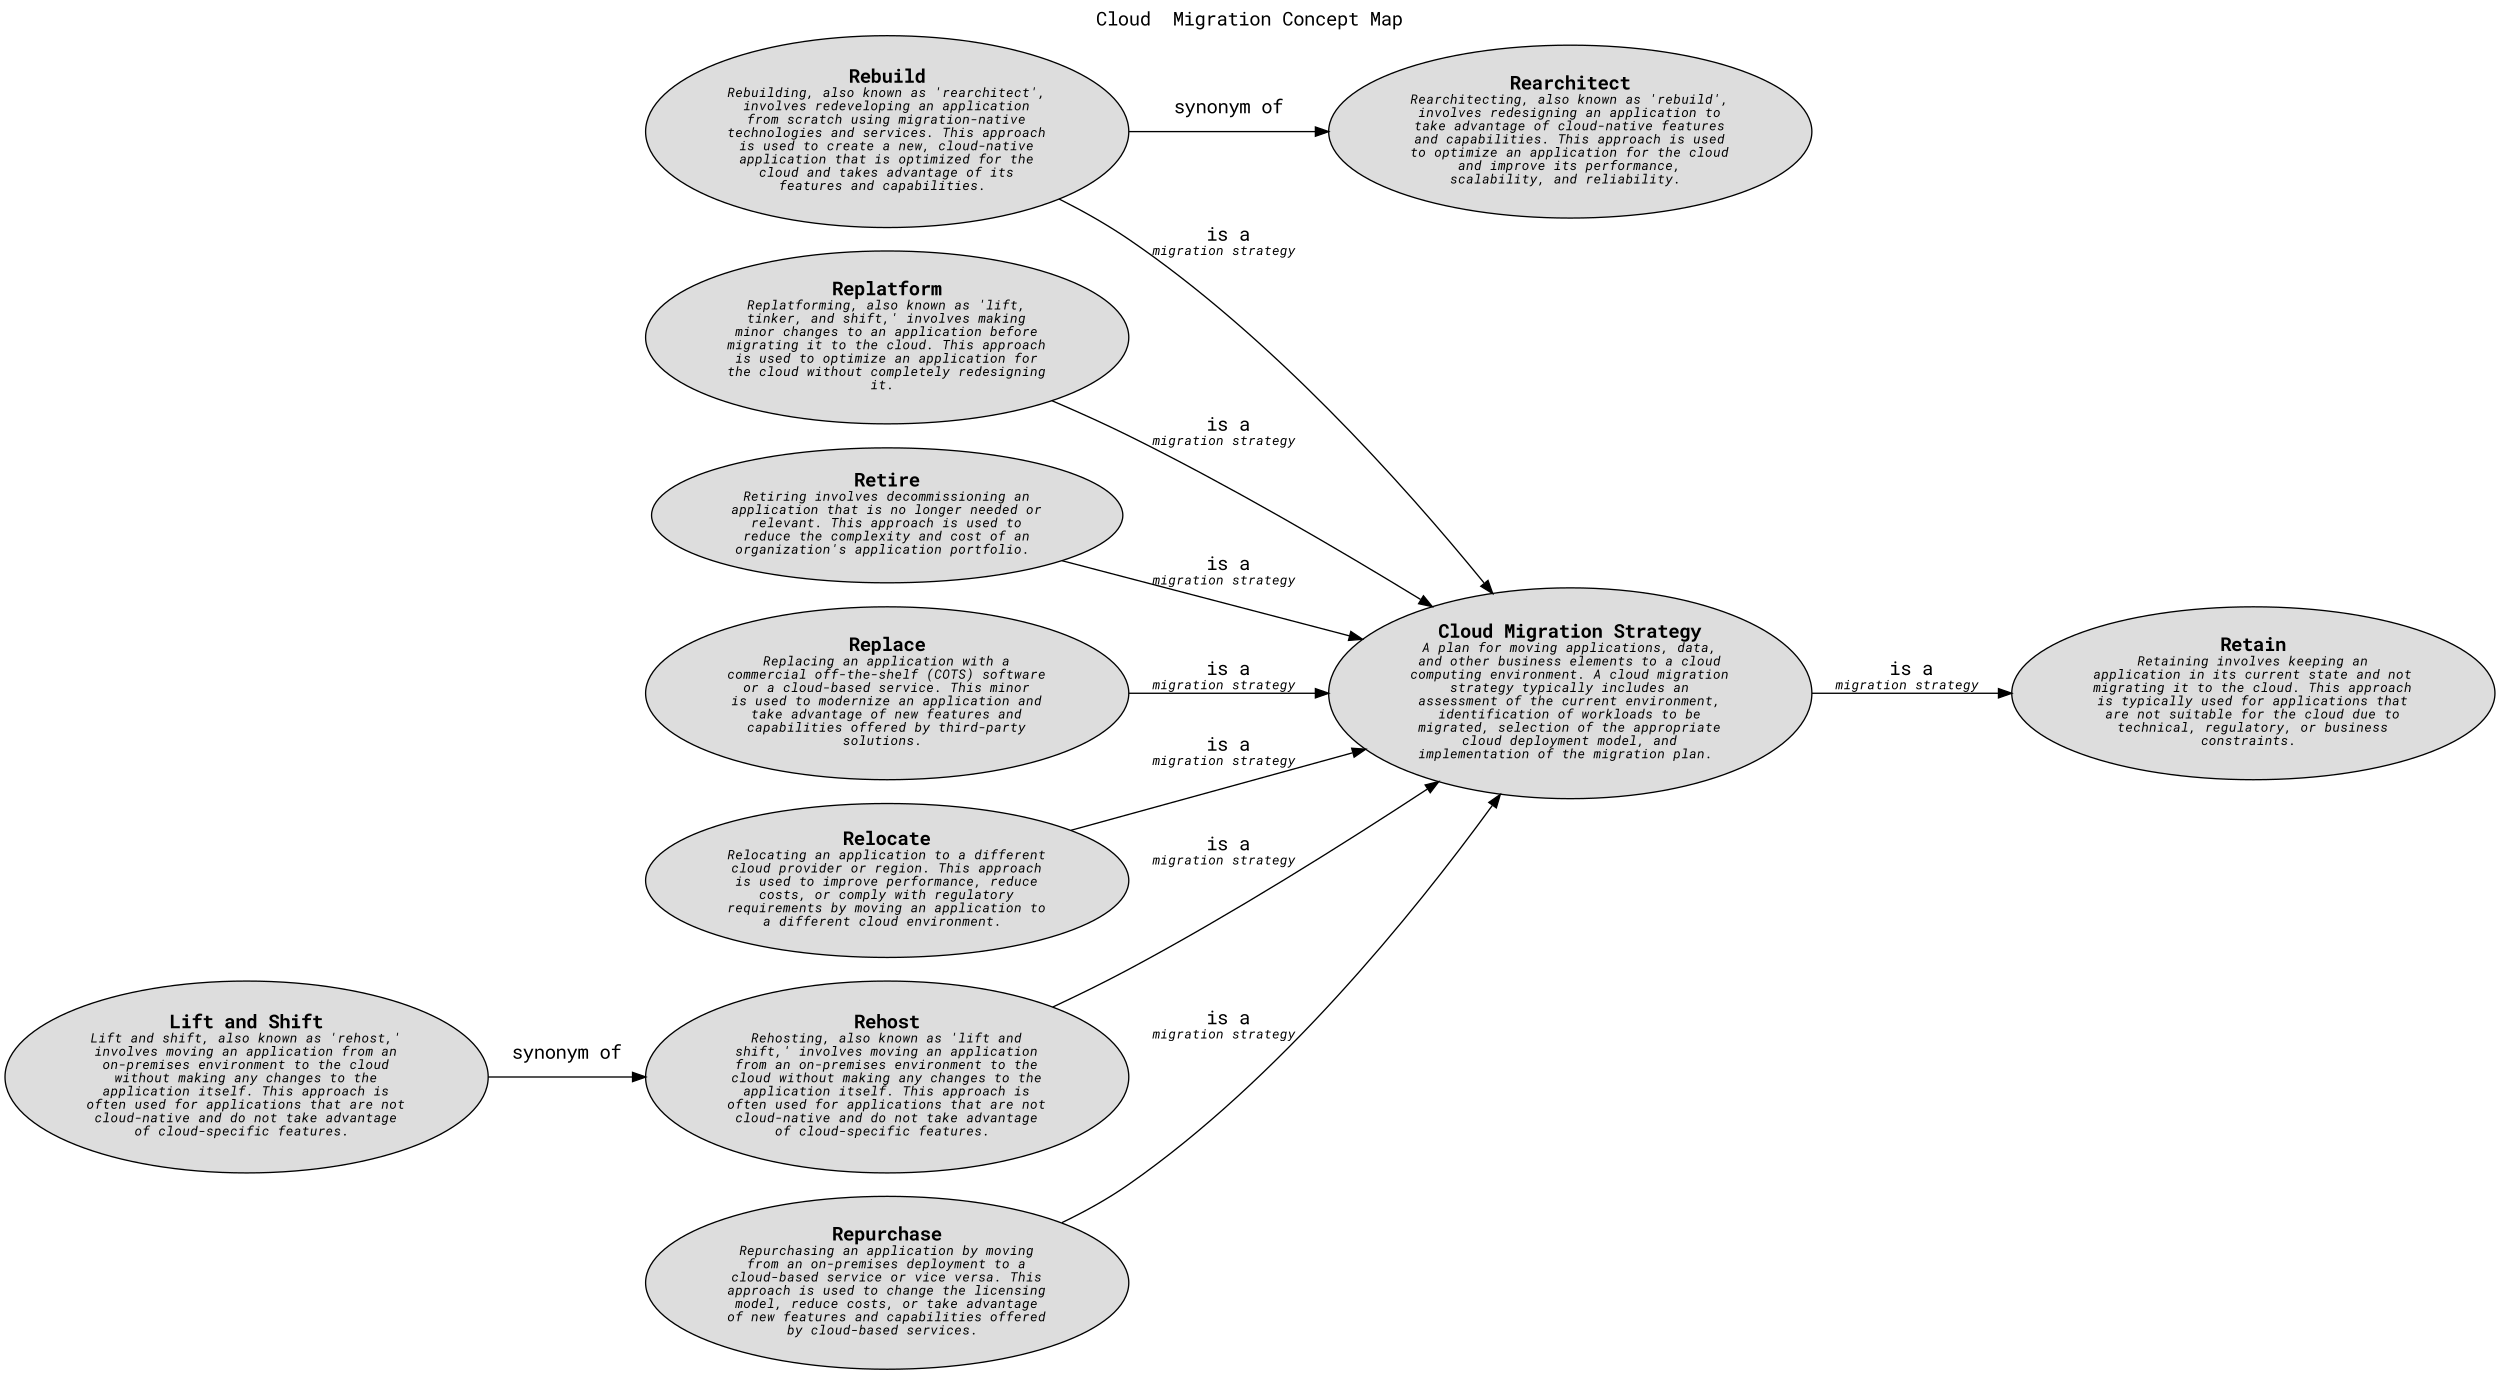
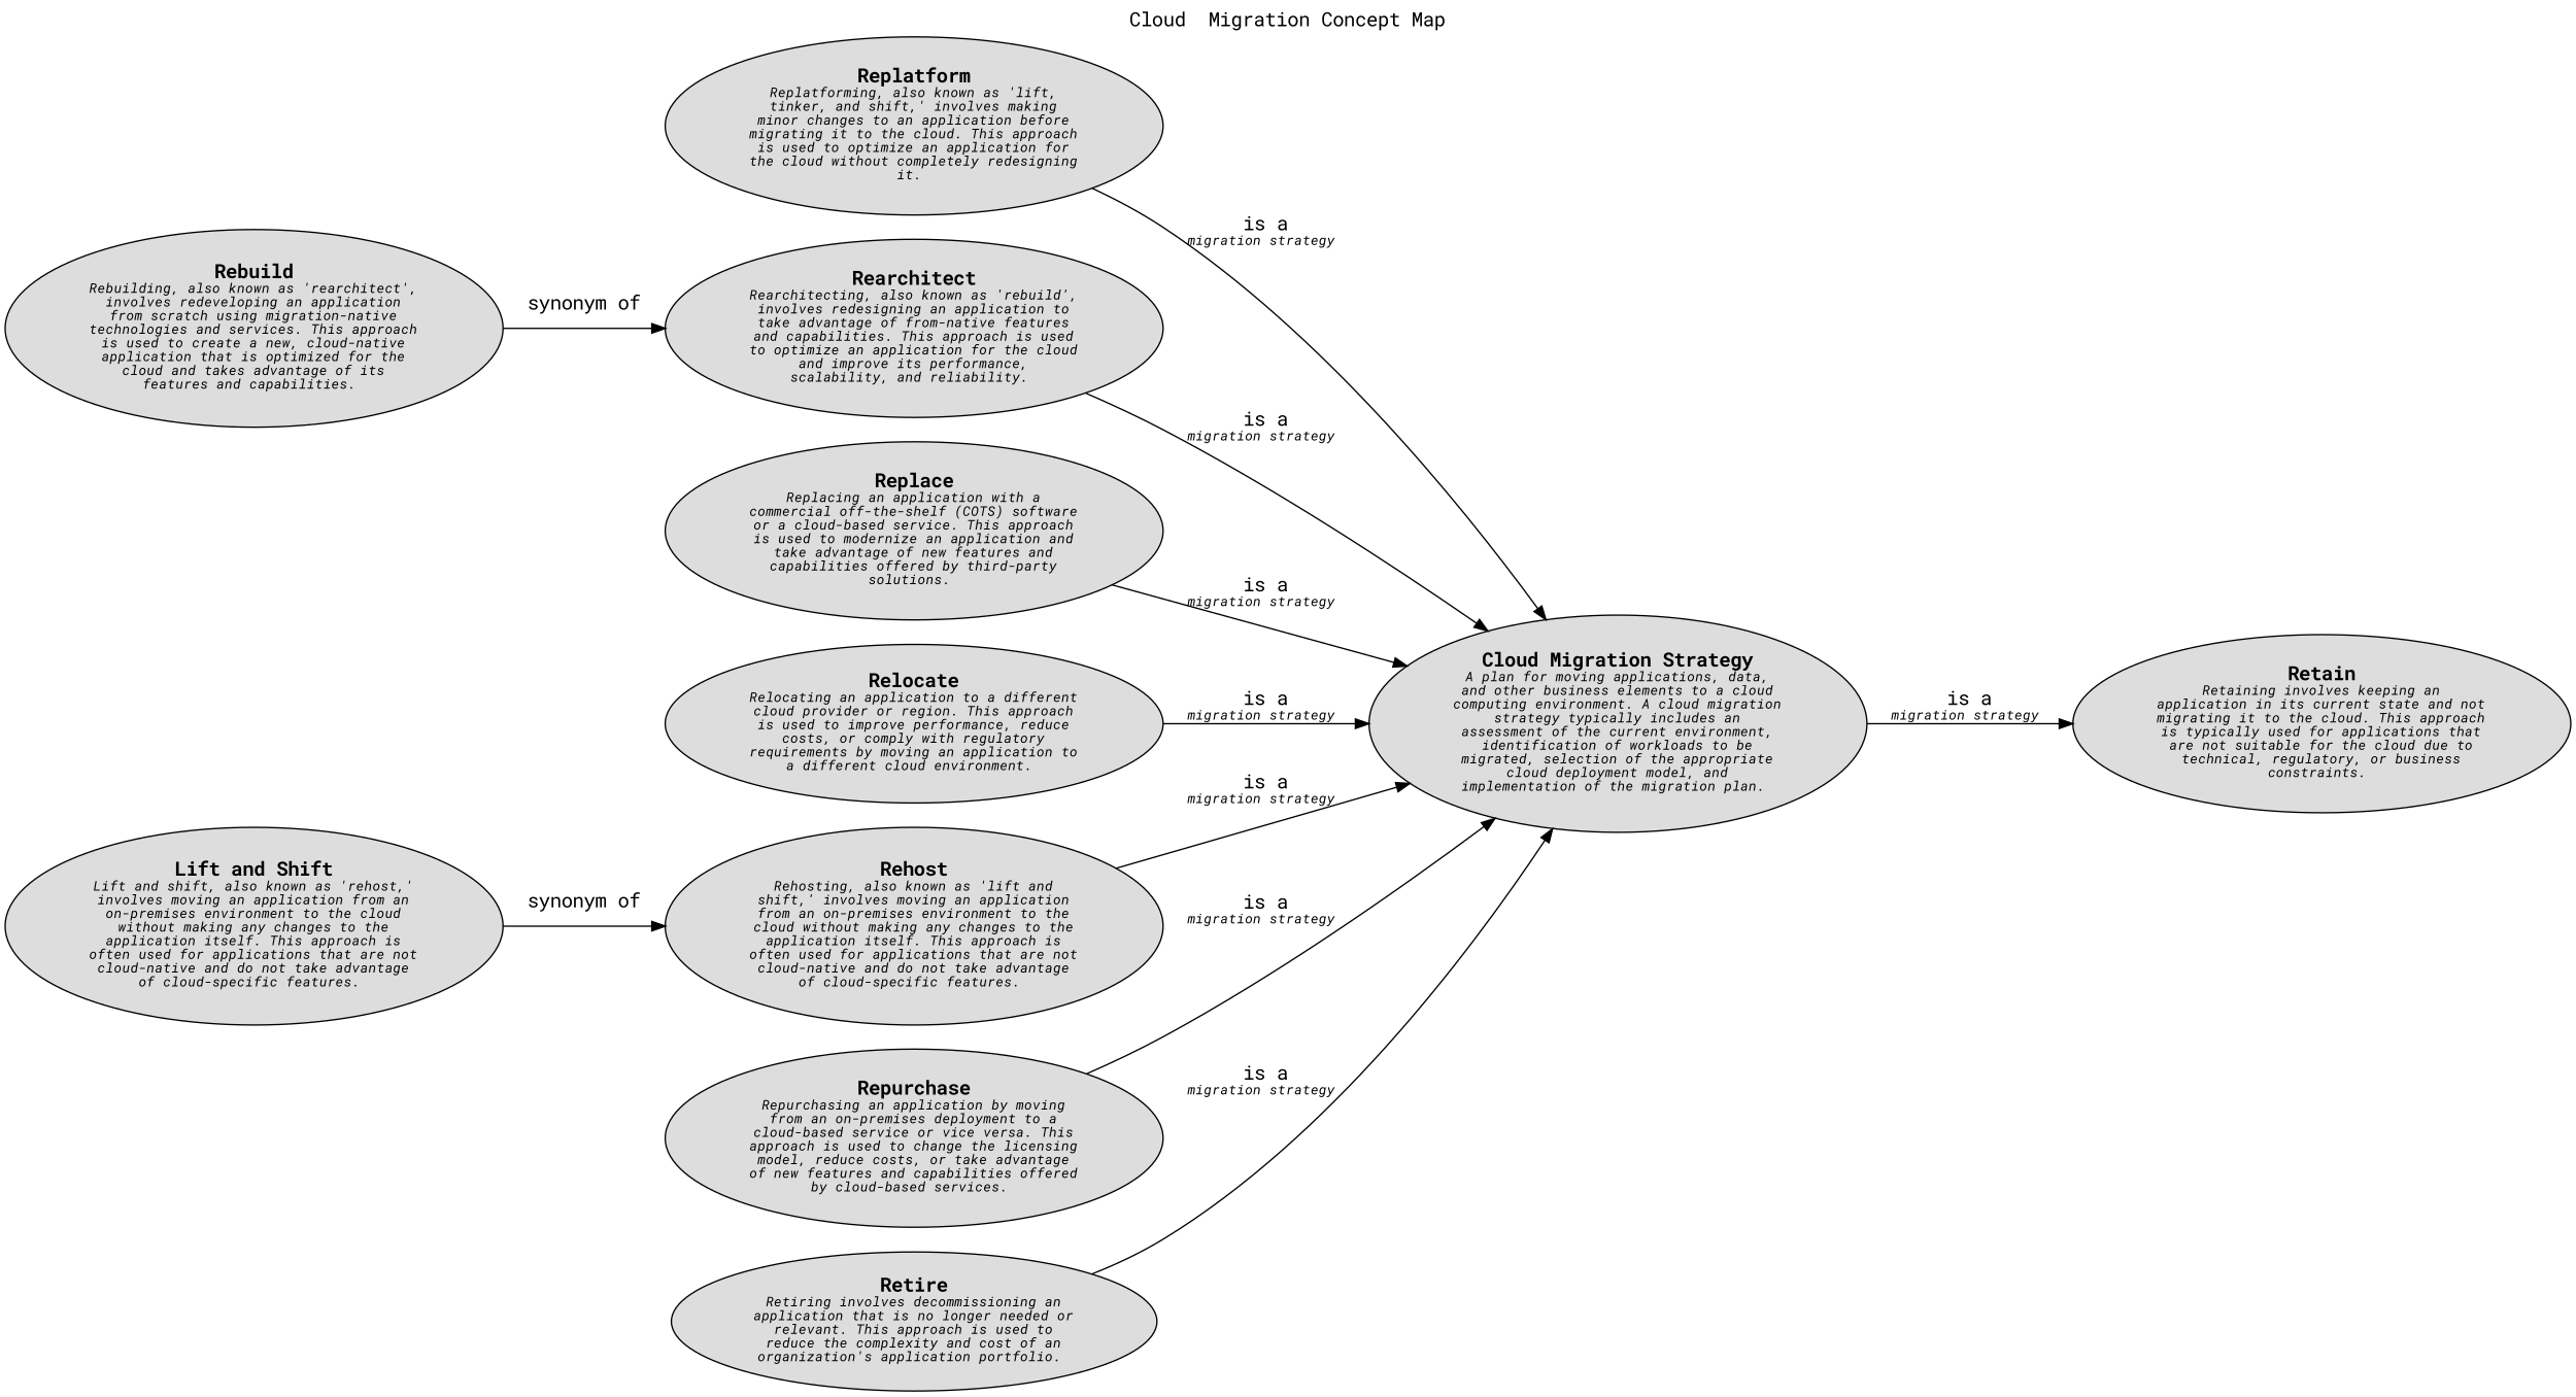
  digraph {
    fontname="Roboto Mono"
    label="Cloud  Migration Concept Map"
    labelloc=t
    rankdir=LR
    node [fillcolor="#dddddd" fontname="Roboto Mono" shape=ellipse style=filled]
    edge [fontname="Roboto Mono"]
    n1 [label=<<B>Replatform</B><BR/><FONT POINT-SIZE="10"><I>Replatforming, also known as &apos;lift,<BR/>tinker, and shift,&apos; involves making<BR/>minor changes to an application before<BR/>migrating it to the cloud. This approach<BR/>is used to optimize an application for<BR/>the cloud without completely redesigning<BR/>it. </I></FONT>>]
    n2 [label=<<B>Cloud Migration Strategy</B><BR/><FONT POINT-SIZE="10"><I>A plan for moving applications, data,<BR/>and other business elements to a cloud<BR/>computing environment. A cloud migration<BR/>strategy typically includes an<BR/>assessment of the current environment,<BR/>identification of workloads to be<BR/>migrated, selection of the appropriate<BR/>cloud deployment model, and<BR/>implementation of the migration plan. </I></FONT>>]
    n3 [label=<<B>Retain</B><BR/><FONT POINT-SIZE="10"><I>Retaining involves keeping an<BR/>application in its current state and not<BR/>migrating it to the cloud. This approach<BR/>is typically used for applications that<BR/>are not suitable for the cloud due to<BR/>technical, regulatory, or business<BR/>constraints. </I></FONT>>]
    n4 [label=<<B>Rebuild</B><BR/><FONT POINT-SIZE="10"><I>Rebuilding, also known as &apos;rearchitect&apos;,<BR/>involves redeveloping an application<BR/>from scratch using migration-native<BR/>technologies and services. This approach<BR/>is used to create a new, cloud-native<BR/>application that is optimized for the<BR/>cloud and takes advantage of its<BR/>features and capabilities. </I></FONT>>]
-   n5 [label=<<B>Rearchitect</B><BR/><FONT POINT-SIZE="10"><I>Rearchitecting, also known as &apos;rebuild&apos;,<BR/>involves redesigning an application to<BR/>take advantage of cloud-native features<BR/>and capabilities. This approach is used<BR/>to optimize an application for the cloud<BR/>and improve its performance,<BR/>scalability, and reliability. </I></FONT>>]
-   n6 [label=<<B>Replace</B><BR/><FONT POINT-SIZE="10"><I>Replacing an application with a<BR/>commercial off-the-shelf (COTS) software<BR/>or a cloud-based service. This minor<BR/>is used to modernize an application and<BR/>take advantage of new features and<BR/>capabilities offered by third-party<BR/>solutions. </I></FONT>>]
+   n5 [label=<<B>Rearchitect</B><BR/><FONT POINT-SIZE="10"><I>Rearchitecting, also known as &apos;rebuild&apos;,<BR/>involves redesigning an application to<BR/>take advantage of from-native features<BR/>and capabilities. This approach is used<BR/>to optimize an application for the cloud<BR/>and improve its performance,<BR/>scalability, and reliability. </I></FONT>>]
+   n6 [label=<<B>Replace</B><BR/><FONT POINT-SIZE="10"><I>Replacing an application with a<BR/>commercial off-the-shelf (COTS) software<BR/>or a cloud-based service. This approach<BR/>is used to modernize an application and<BR/>take advantage of new features and<BR/>capabilities offered by third-party<BR/>solutions. </I></FONT>>]
    n7 [label=<<B>Relocate</B><BR/><FONT POINT-SIZE="10"><I>Relocating an application to a different<BR/>cloud provider or region. This approach<BR/>is used to improve performance, reduce<BR/>costs, or comply with regulatory<BR/>requirements by moving an application to<BR/>a different cloud environment. </I></FONT>>]
    n8 [label=<<B>Lift and Shift</B><BR/><FONT POINT-SIZE="10"><I>Lift and shift, also known as &apos;rehost,&apos;<BR/>involves moving an application from an<BR/>on-premises environment to the cloud<BR/>without making any changes to the<BR/>application itself. This approach is<BR/>often used for applications that are not<BR/>cloud-native and do not take advantage<BR/>of cloud-specific features. </I></FONT>>]
    n9 [label=<<B>Rehost</B><BR/><FONT POINT-SIZE="10"><I>Rehosting, also known as &apos;lift and<BR/>shift,&apos; involves moving an application<BR/>from an on-premises environment to the<BR/>cloud without making any changes to the<BR/>application itself. This approach is<BR/>often used for applications that are not<BR/>cloud-native and do not take advantage<BR/>of cloud-specific features. </I></FONT>>]
    n10 [label=<<B>Repurchase</B><BR/><FONT POINT-SIZE="10"><I>Repurchasing an application by moving<BR/>from an on-premises deployment to a<BR/>cloud-based service or vice versa. This<BR/>approach is used to change the licensing<BR/>model, reduce costs, or take advantage<BR/>of new features and capabilities offered<BR/>by cloud-based services. </I></FONT>>]
    n11 [label=<<B>Retire</B><BR/><FONT POINT-SIZE="10"><I>Retiring involves decommissioning an<BR/>application that is no longer needed or<BR/>relevant. This approach is used to<BR/>reduce the complexity and cost of an<BR/>organization&apos;s application portfolio. </I></FONT>>]
    n1 -> n2 [label=<is a<BR/><FONT POINT-SIZE="10"><I>migration strategy </I></FONT>>]
    n2 -> n3 [label=<is a<BR/><FONT POINT-SIZE="10"><I>migration strategy </I></FONT>>]
    n4 -> n5 [label=<synonym of<BR/><FONT POINT-SIZE="10"><I> </I></FONT>>]
-   n4 -> n2 [label=<is a<BR/><FONT POINT-SIZE="10"><I>migration strategy </I></FONT>>]
+   n5 -> n2 [label=<is a<BR/><FONT POINT-SIZE="10"><I>migration strategy </I></FONT>>]
    n6 -> n2 [label=<is a<BR/><FONT POINT-SIZE="10"><I>migration strategy </I></FONT>>]
    n7 -> n2 [label=<is a<BR/><FONT POINT-SIZE="10"><I>migration strategy </I></FONT>>]
    n8 -> n9 [label=<synonym of<BR/><FONT POINT-SIZE="10"><I> </I></FONT>>]
    n9 -> n2 [label=<is a<BR/><FONT POINT-SIZE="10"><I>migration strategy </I></FONT>>]
    n10 -> n2 [label=<is a<BR/><FONT POINT-SIZE="10"><I>migration strategy </I></FONT>>]
    n11 -> n2 [label=<is a<BR/><FONT POINT-SIZE="10"><I>migration strategy </I></FONT>>]
  }
